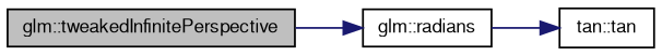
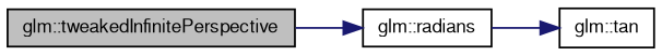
  digraph {
    rankdir=LR
    node [color=black fontname=FreeSans fontsize=10 shape=record]
    edge [color=midnightblue fontname=FreeSans fontsize=10 labelfontname=FreeSans labelfontsize=10 style=solid]
    n1 [fillcolor=grey75 fontcolor=black height=0.2 label="glm::tweakedInfinitePerspective" style=filled width=0.4]
    n2 [height=0.2 label="glm::radians" width=0.4]
-   n3 [height=0.2 label="tan::tan" width=0.4]
+   n3 [height=0.2 label="glm::tan" width=0.4]
    n1 -> n2
    n2 -> n3
  }
